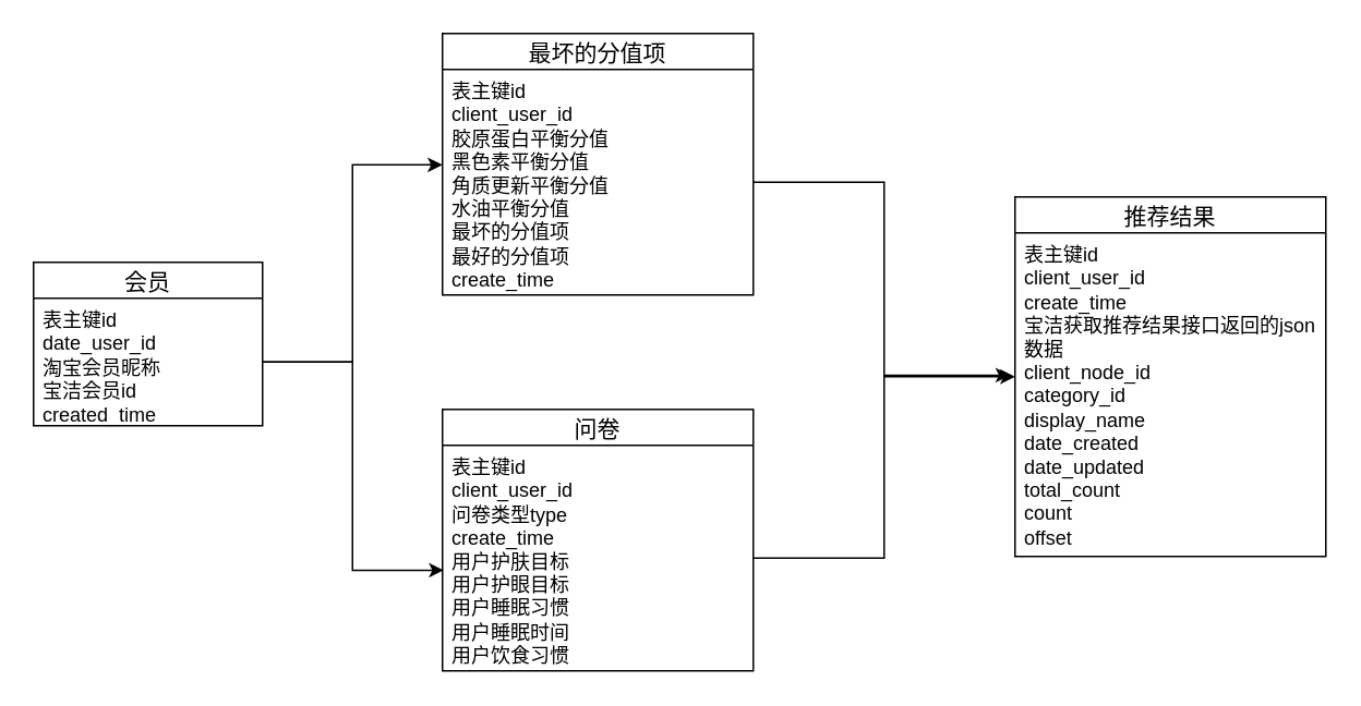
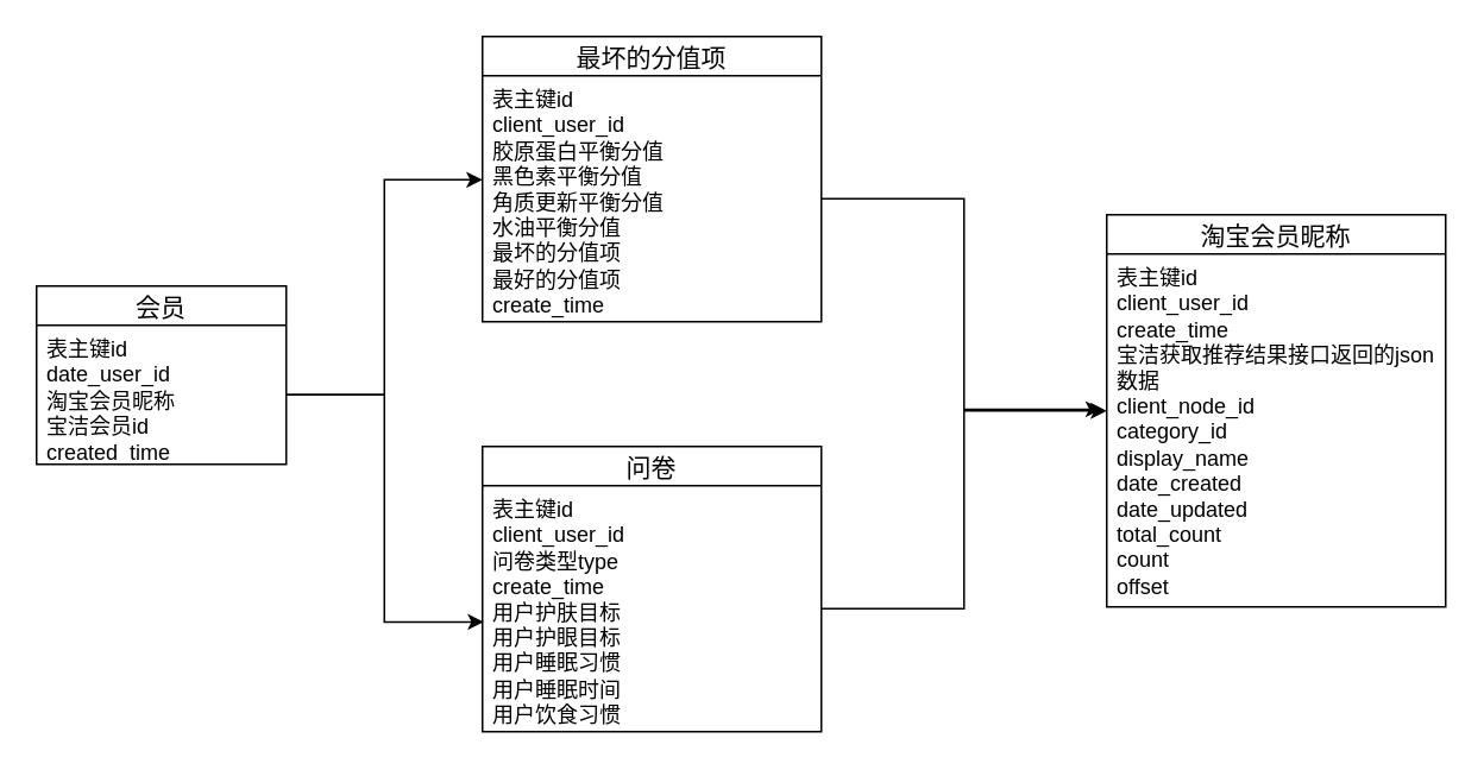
  <mxCell id="0" />
  <mxCell id="1" parent="0" />
  <mxCell id="2" value="会员" style="swimlane;fontStyle=0;childLayout=stackLayout;horizontal=1;startSize=22;fillColor=none;horizontalStack=0;resizeParent=1;resizeParentMax=0;resizeLast=0;collapsible=1;marginBottom=0;swimlaneFillColor=#ffffff;align=center;fontSize=14;" parent="1" vertex="1"><mxGeometry x="20" y="160" width="140" height="100" as="geometry" /></mxCell>
  <mxCell id="3" value="表主键id&#10;date_user_id&#10;淘宝会员昵称&#10;宝洁会员id&#10;created_time" style="text;strokeColor=none;fillColor=none;spacingLeft=4;spacingRight=4;overflow=hidden;rotatable=0;points=[[0,0.5],[1,0.5]];portConstraint=eastwest;fontSize=12;whiteSpace=wrap;" parent="2" vertex="1"><mxGeometry y="22" width="140" height="78" as="geometry" /></mxCell>
  <mxCell id="4" value="问卷" style="swimlane;fontStyle=0;childLayout=stackLayout;horizontal=1;startSize=22;fillColor=none;horizontalStack=0;resizeParent=1;resizeParentMax=0;resizeLast=0;collapsible=1;marginBottom=0;swimlaneFillColor=#ffffff;align=center;fontSize=14;" parent="1" vertex="1"><mxGeometry x="270" y="250" width="190" height="160" as="geometry" /></mxCell>
  <mxCell id="5" value="表主键id&#10;client_user_id&#10;问卷类型type&#10;create_time&#10;用户护肤目标&#10;用户护眼目标&#10;用户睡眠习惯&#10;用户睡眠时间&#10;用户饮食习惯" style="text;strokeColor=none;fillColor=none;spacingLeft=4;spacingRight=4;overflow=hidden;rotatable=0;points=[[0,0.5],[1,0.5]];portConstraint=eastwest;fontSize=12;whiteSpace=wrap;" parent="4" vertex="1"><mxGeometry y="22" width="190" height="138" as="geometry" /></mxCell>
  <mxCell id="6" value="最坏的分值项" style="swimlane;fontStyle=0;childLayout=stackLayout;horizontal=1;startSize=22;fillColor=none;horizontalStack=0;resizeParent=1;resizeParentMax=0;resizeLast=0;collapsible=1;marginBottom=0;swimlaneFillColor=#ffffff;align=center;fontSize=14;" vertex="1" parent="1"><mxGeometry x="270" y="20" width="190" height="160" as="geometry" /></mxCell>
  <mxCell id="7" value="表主键id&#10;client_user_id&#10;胶原蛋白平衡分值&#10;黑色素平衡分值&#10;角质更新平衡分值&#10;水油平衡分值&#10;最坏的分值项&#10;最好的分值项&#10;create_time" style="text;strokeColor=none;fillColor=none;spacingLeft=4;spacingRight=4;overflow=hidden;rotatable=0;points=[[0,0.5],[1,0.5]];portConstraint=eastwest;fontSize=12;whiteSpace=wrap;" vertex="1" parent="6"><mxGeometry y="22" width="190" height="138" as="geometry" /></mxCell>
- <mxCell id="8" value="推荐结果" style="swimlane;fontStyle=0;childLayout=stackLayout;horizontal=1;startSize=22;fillColor=none;horizontalStack=0;resizeParent=1;resizeParentMax=0;resizeLast=0;collapsible=1;marginBottom=0;swimlaneFillColor=#ffffff;align=center;fontSize=14;" vertex="1" parent="1"><mxGeometry x="620" y="120" width="190" height="220" as="geometry" /></mxCell>
+ <mxCell id="8" value="淘宝会员昵称" style="swimlane;fontStyle=0;childLayout=stackLayout;horizontal=1;startSize=22;fillColor=none;horizontalStack=0;resizeParent=1;resizeParentMax=0;resizeLast=0;collapsible=1;marginBottom=0;swimlaneFillColor=#ffffff;align=center;fontSize=14;" vertex="1" parent="1"><mxGeometry x="620" y="120" width="190" height="220" as="geometry" /></mxCell>
  <mxCell id="9" value="表主键id&#10;client_user_id&#10;create_time&#10;宝洁获取推荐结果接口返回的json数据&#10;client_node_id&#10;category_id&#10;display_name&#10;date_created&#10;date_updated&#10;total_count&#10;count&#10;offset" style="text;strokeColor=none;fillColor=none;spacingLeft=4;spacingRight=4;overflow=hidden;rotatable=0;points=[[0,0.5],[1,0.5]];portConstraint=eastwest;fontSize=12;whiteSpace=wrap;" vertex="1" parent="8"><mxGeometry y="22" width="190" height="198" as="geometry" /></mxCell>
  <mxCell id="10" style="edgeStyle=orthogonalEdgeStyle;rounded=0;orthogonalLoop=1;jettySize=auto;html=1;exitX=1;exitY=0.5;exitDx=0;exitDy=0;entryX=0;entryY=0.423;entryDx=0;entryDy=0;entryPerimeter=0;" edge="1" parent="1" source="3" target="7"><mxGeometry relative="1" as="geometry" /></mxCell>
  <mxCell id="11" style="edgeStyle=orthogonalEdgeStyle;rounded=0;orthogonalLoop=1;jettySize=auto;html=1;exitX=1;exitY=0.5;exitDx=0;exitDy=0;entryX=0.004;entryY=0.554;entryDx=0;entryDy=0;entryPerimeter=0;" edge="1" parent="1" source="3" target="5"><mxGeometry relative="1" as="geometry" /></mxCell>
  <mxCell id="12" style="edgeStyle=orthogonalEdgeStyle;rounded=0;orthogonalLoop=1;jettySize=auto;html=1;exitX=1;exitY=0.5;exitDx=0;exitDy=0;entryX=0;entryY=0.5;entryDx=0;entryDy=0;" edge="1" parent="1" source="7" target="8"><mxGeometry relative="1" as="geometry" /></mxCell>
  <mxCell id="13" style="edgeStyle=orthogonalEdgeStyle;rounded=0;orthogonalLoop=1;jettySize=auto;html=1;exitX=1;exitY=0.5;exitDx=0;exitDy=0;entryX=-0.015;entryY=0.44;entryDx=0;entryDy=0;entryPerimeter=0;" edge="1" parent="1" source="5" target="9"><mxGeometry relative="1" as="geometry" /></mxCell>
